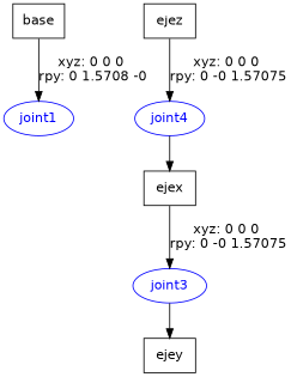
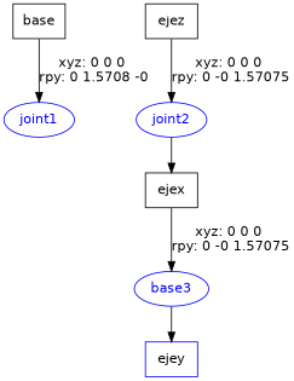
  digraph {
    fontname="DejaVu Sans"
    node [fontname="DejaVu Sans" shape=box]
    edge [fontname="DejaVu Sans"]
    n1 [label=base]
    joint1 [color=blue fontcolor=blue shape=ellipse]
    n3 [label=ejez]
-   joint2 [color=blue fontcolor=blue shape=ellipse label=joint4]
+   joint2 [color=blue fontcolor=blue shape=ellipse]
    n5 [label=ejex]
-   joint3 [color=blue fontcolor=blue shape=ellipse]
-   n7 [label=ejey]
+   joint3 [color=blue fontcolor=blue shape=ellipse label=base3]
+   n7 [label=ejey color=blue]
    n1 -> joint1 [label="xyz: 0 0 0 \nrpy: 0 1.5708 -0"]
    n3 -> joint2 [label="xyz: 0 0 0 \nrpy: 0 -0 1.57075"]
    joint2 -> n5
    n5 -> joint3 [label="xyz: 0 0 0 \nrpy: 0 -0 1.57075"]
    joint3 -> n7
  }
